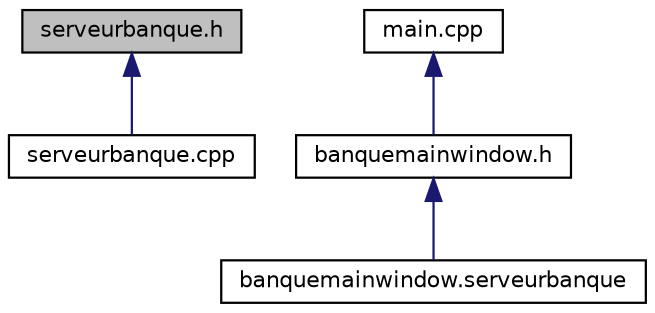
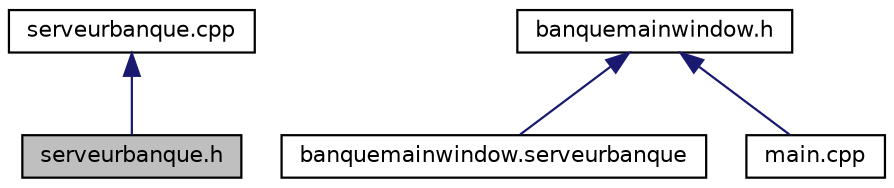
  digraph {
    node [color=black fillcolor=white fontname=Helvetica fontsize=10 shape=record style=filled]
    edge [color=midnightblue dir=back fontname=Helvetica fontsize=10 labelfontname=Helvetica labelfontsize=10 style=solid]
    n1 [fillcolor=grey75 fontcolor=black height=0.2 label="serveurbanque.h" width=0.4]
    n2 [height=0.2 label="serveurbanque.cpp" width=0.4]
    n3 [height=0.2 label="banquemainwindow.h" width=0.4]
    n4 [height=0.2 label="banquemainwindow.serveurbanque" width=0.4]
    n5 [height=0.2 label="main.cpp" width=0.4]
-   n1 -> n2
+   n2 -> n1
    n3 -> n4
-   n5 -> n3
+   n3 -> n5
  }
